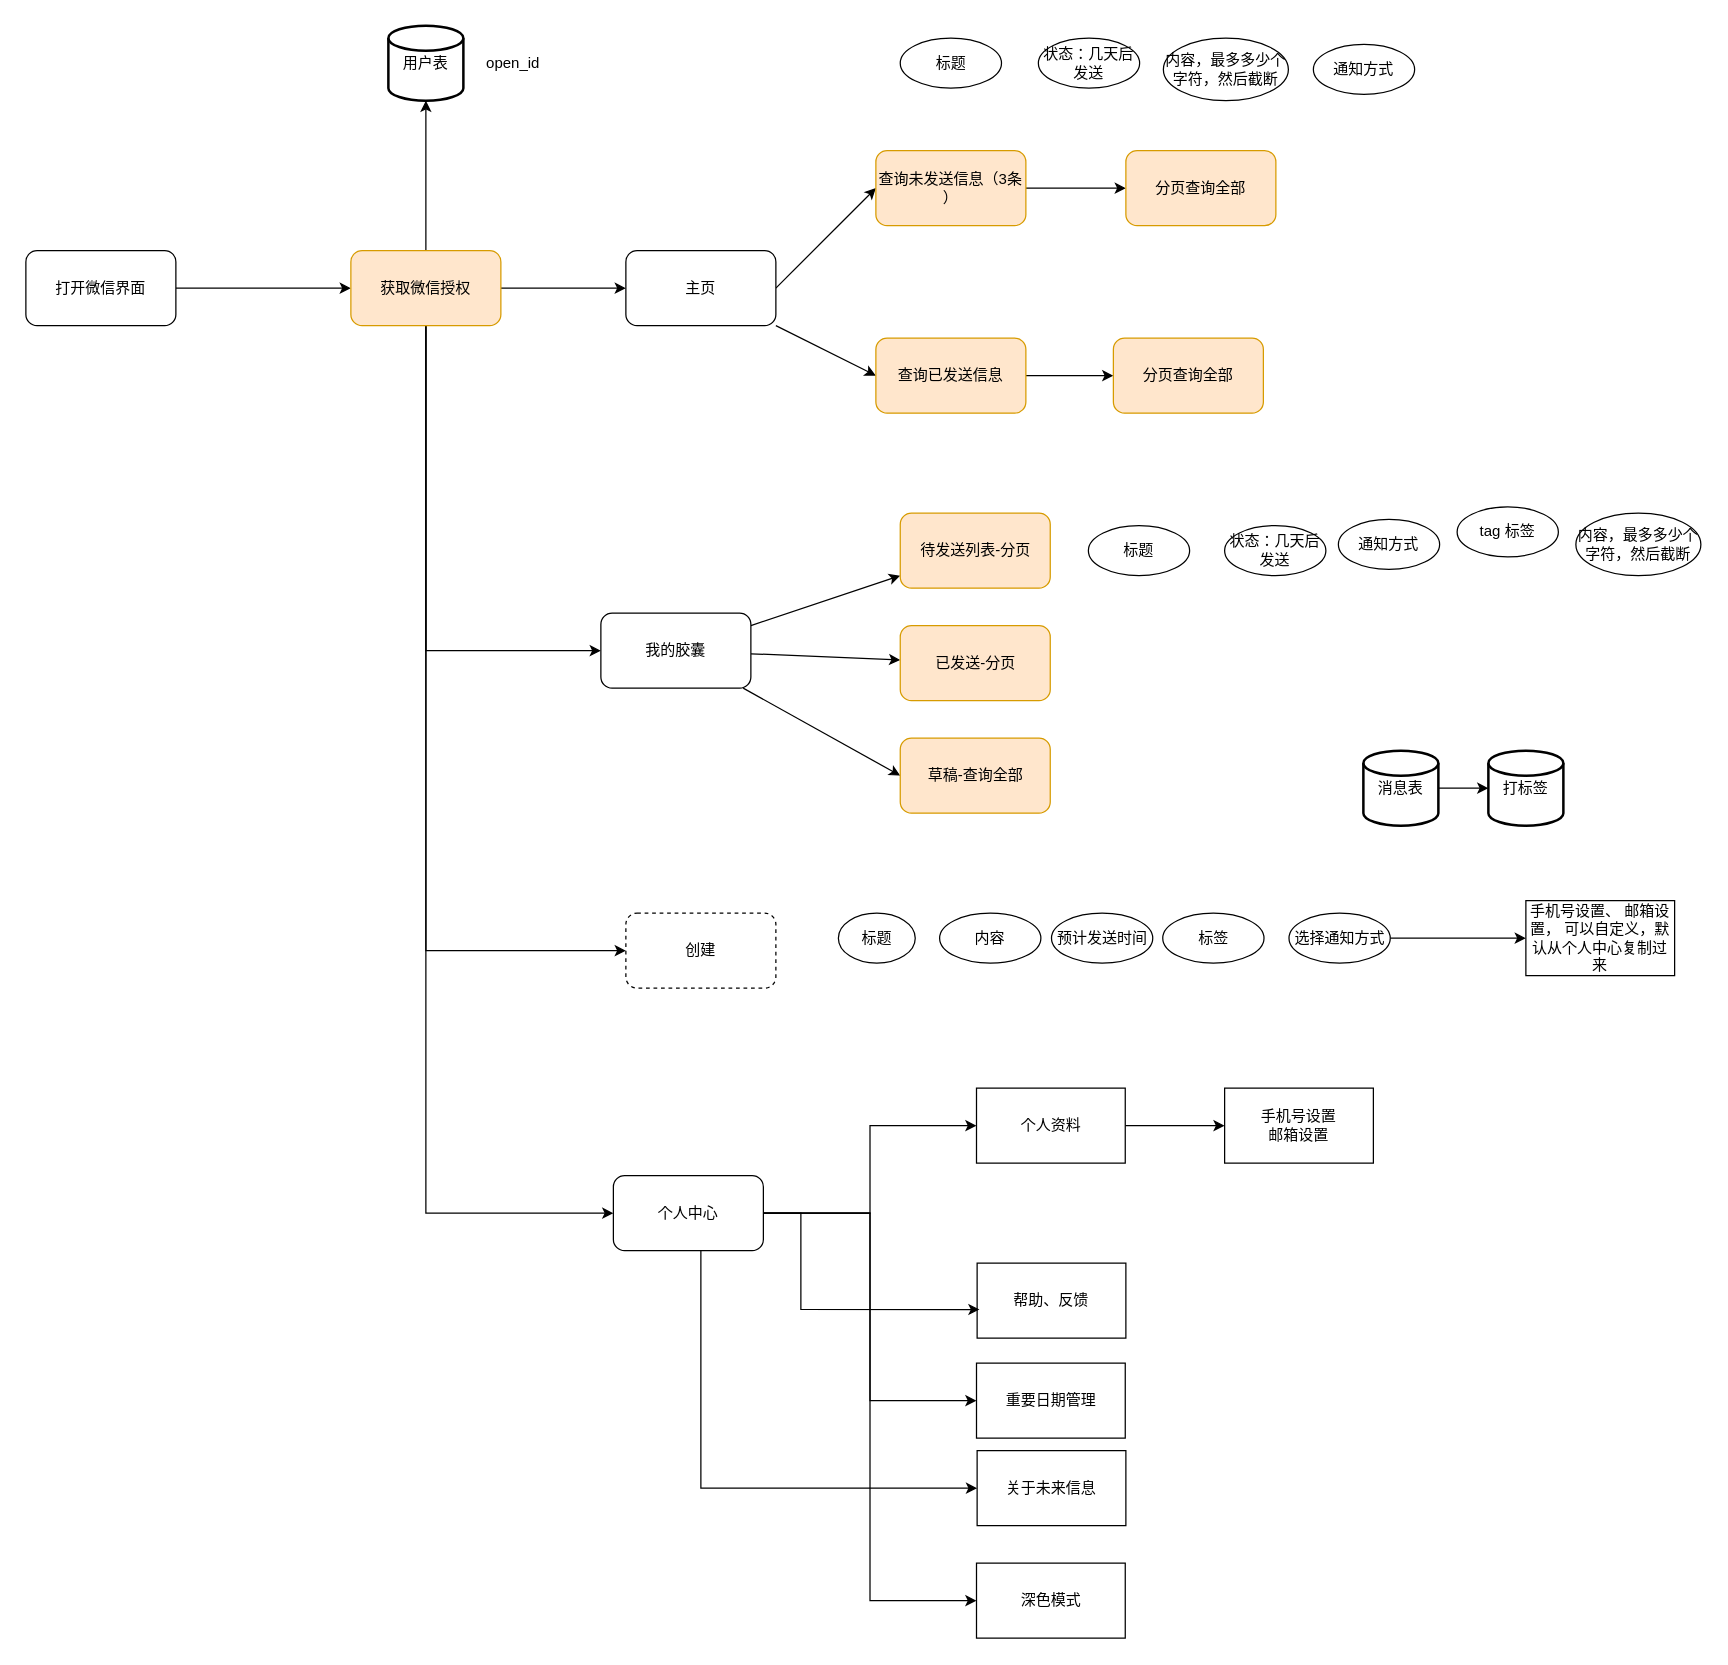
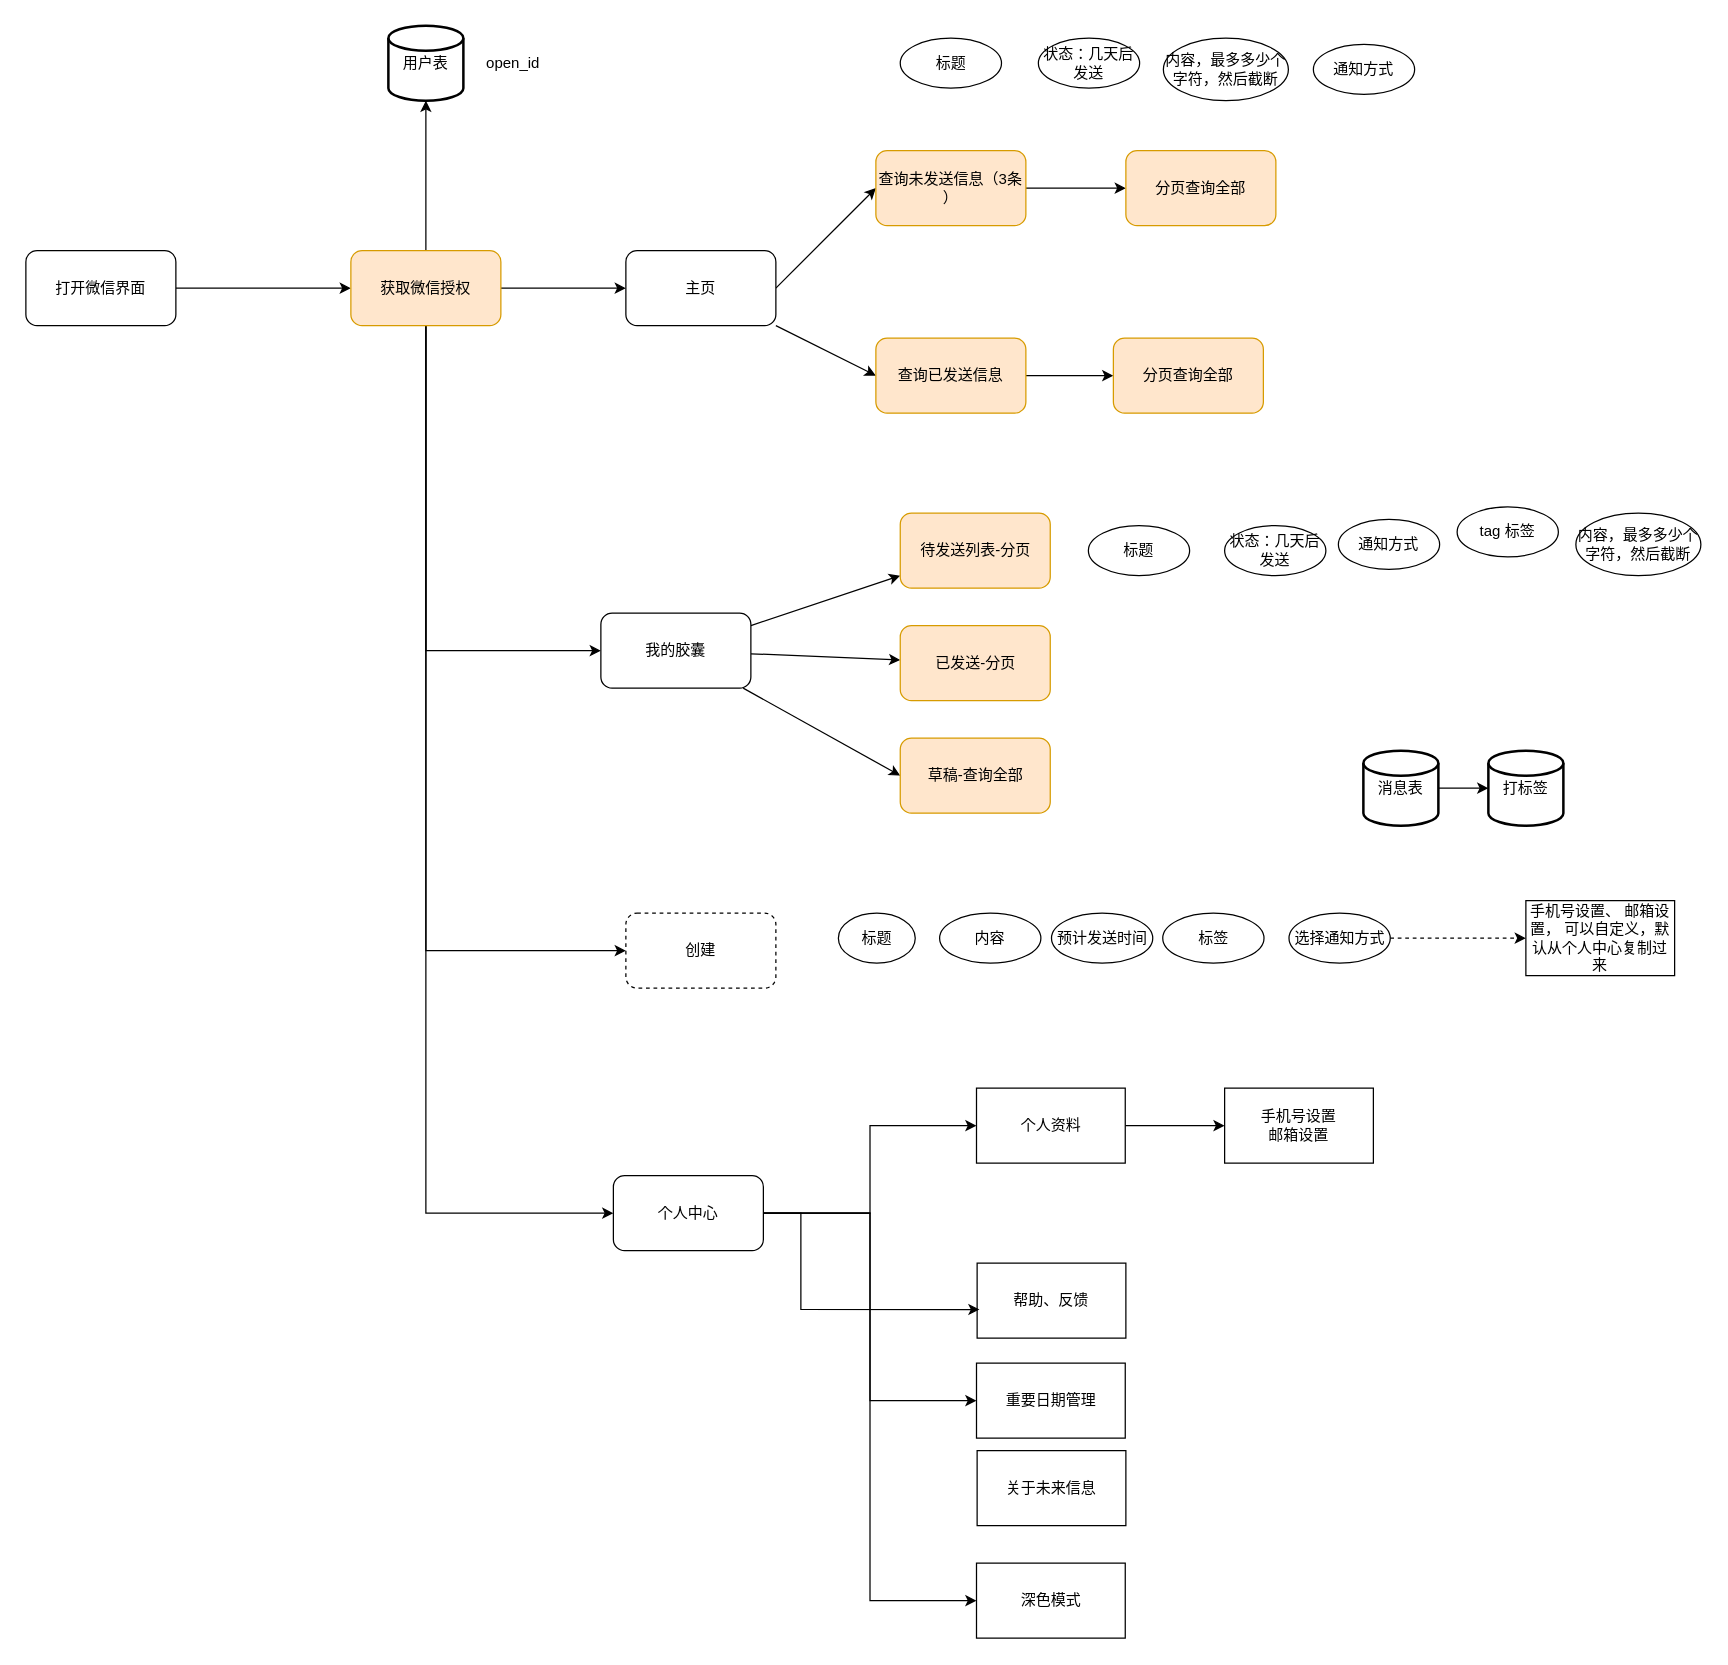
  <mxCell id="0" />
  <mxCell id="1" parent="0" />
  <mxCell id="2" style="edgeStyle=orthogonalEdgeStyle;rounded=0;orthogonalLoop=1;jettySize=auto;html=1;" edge="1" parent="1" source="3" target="9"><mxGeometry relative="1" as="geometry" /></mxCell>
  <mxCell id="3" value="打开微信界面" style="rounded=1;whiteSpace=wrap;html=1;" vertex="1" parent="1"><mxGeometry x="20" y="200" width="120" height="60" as="geometry" /></mxCell>
  <mxCell id="4" style="rounded=0;orthogonalLoop=1;jettySize=auto;html=1;exitX=0.5;exitY=0;exitDx=0;exitDy=0;" edge="1" parent="1" source="9" target="10"><mxGeometry relative="1" as="geometry" /></mxCell>
  <mxCell id="5" style="rounded=0;orthogonalLoop=1;jettySize=auto;html=1;entryX=0;entryY=0.5;entryDx=0;entryDy=0;" edge="1" parent="1" source="9" target="17"><mxGeometry relative="1" as="geometry" /></mxCell>
  <mxCell id="6" style="edgeStyle=orthogonalEdgeStyle;rounded=0;orthogonalLoop=1;jettySize=auto;html=1;exitX=0.5;exitY=1;exitDx=0;exitDy=0;entryX=0;entryY=0.5;entryDx=0;entryDy=0;" edge="1" parent="1" source="9" target="31"><mxGeometry relative="1" as="geometry" /></mxCell>
  <mxCell id="7" style="rounded=0;orthogonalLoop=1;jettySize=auto;html=1;entryX=0;entryY=0.5;entryDx=0;entryDy=0;" edge="1" parent="1" source="9" target="40"><mxGeometry relative="1" as="geometry"><Array as="points"><mxPoint x="340" y="760" /></Array></mxGeometry></mxCell>
  <mxCell id="8" style="edgeStyle=orthogonalEdgeStyle;rounded=0;orthogonalLoop=1;jettySize=auto;html=1;entryX=0;entryY=0.5;entryDx=0;entryDy=0;" edge="1" parent="1" source="9" target="53"><mxGeometry relative="1" as="geometry"><Array as="points"><mxPoint x="340" y="970" /></Array></mxGeometry></mxCell>
  <mxCell id="9" value="获取微信授权" style="rounded=1;whiteSpace=wrap;html=1;fillColor=#ffe6cc;strokeColor=#d79b00;" vertex="1" parent="1"><mxGeometry x="280" y="200" width="120" height="60" as="geometry" /></mxCell>
  <mxCell id="10" value="用户表" style="strokeWidth=2;html=1;shape=mxgraph.flowchart.database;whiteSpace=wrap;" vertex="1" parent="1"><mxGeometry x="310" y="20" width="60" height="60" as="geometry" /></mxCell>
  <mxCell id="11" value="open_id" style="text;html=1;align=center;verticalAlign=middle;whiteSpace=wrap;rounded=0;" vertex="1" parent="1"><mxGeometry x="380" y="35" width="60" height="30" as="geometry" /></mxCell>
  <mxCell id="12" style="rounded=0;orthogonalLoop=1;jettySize=auto;html=1;" edge="1" parent="1" source="13" target="14"><mxGeometry relative="1" as="geometry" /></mxCell>
  <mxCell id="13" value="消息表" style="strokeWidth=2;html=1;shape=mxgraph.flowchart.database;whiteSpace=wrap;" vertex="1" parent="1"><mxGeometry x="1090" y="600" width="60" height="60" as="geometry" /></mxCell>
  <mxCell id="14" value="打标签" style="strokeWidth=2;html=1;shape=mxgraph.flowchart.database;whiteSpace=wrap;" vertex="1" parent="1"><mxGeometry x="1190" y="600" width="60" height="60" as="geometry" /></mxCell>
  <mxCell id="15" style="rounded=0;orthogonalLoop=1;jettySize=auto;html=1;exitX=1;exitY=0.5;exitDx=0;exitDy=0;entryX=0;entryY=0.5;entryDx=0;entryDy=0;" edge="1" parent="1" source="17" target="19"><mxGeometry relative="1" as="geometry" /></mxCell>
  <mxCell id="16" style="rounded=0;orthogonalLoop=1;jettySize=auto;html=1;entryX=0;entryY=0.5;entryDx=0;entryDy=0;" edge="1" parent="1" source="17" target="21"><mxGeometry relative="1" as="geometry" /></mxCell>
  <mxCell id="17" value="主页" style="rounded=1;whiteSpace=wrap;html=1;" vertex="1" parent="1"><mxGeometry x="500" y="200" width="120" height="60" as="geometry" /></mxCell>
  <mxCell id="18" value="" style="edgeStyle=orthogonalEdgeStyle;rounded=0;orthogonalLoop=1;jettySize=auto;html=1;" edge="1" parent="1" source="19" target="26"><mxGeometry relative="1" as="geometry" /></mxCell>
  <mxCell id="19" value="查询未发送信息（3条 ）" style="rounded=1;whiteSpace=wrap;html=1;fillColor=#ffe6cc;strokeColor=#d79b00;" vertex="1" parent="1"><mxGeometry x="700" y="120" width="120" height="60" as="geometry" /></mxCell>
  <mxCell id="20" value="" style="edgeStyle=orthogonalEdgeStyle;rounded=0;orthogonalLoop=1;jettySize=auto;html=1;" edge="1" parent="1" source="21" target="27"><mxGeometry relative="1" as="geometry" /></mxCell>
  <mxCell id="21" value="查询已发送信息" style="rounded=1;whiteSpace=wrap;html=1;fillColor=#ffe6cc;strokeColor=#d79b00;" vertex="1" parent="1"><mxGeometry x="700" y="270" width="120" height="60" as="geometry" /></mxCell>
  <mxCell id="22" value="标题" style="ellipse;whiteSpace=wrap;html=1;" vertex="1" parent="1"><mxGeometry x="719.5" y="30" width="81" height="40" as="geometry" /></mxCell>
  <mxCell id="23" value="状态：几天后发送" style="ellipse;whiteSpace=wrap;html=1;" vertex="1" parent="1"><mxGeometry x="830" y="30" width="81" height="40" as="geometry" /></mxCell>
  <mxCell id="24" value="内容，最多多少个字符，然后截断" style="ellipse;whiteSpace=wrap;html=1;" vertex="1" parent="1"><mxGeometry x="930" y="30" width="100" height="50" as="geometry" /></mxCell>
  <mxCell id="25" value="通知方式" style="ellipse;whiteSpace=wrap;html=1;" vertex="1" parent="1"><mxGeometry x="1050" y="35" width="81" height="40" as="geometry" /></mxCell>
  <mxCell id="26" value="分页查询全部" style="whiteSpace=wrap;html=1;rounded=1;fillColor=#ffe6cc;strokeColor=#d79b00;" vertex="1" parent="1"><mxGeometry x="900" y="120" width="120" height="60" as="geometry" /></mxCell>
  <mxCell id="27" value="分页查询全部" style="whiteSpace=wrap;html=1;rounded=1;fillColor=#ffe6cc;strokeColor=#d79b00;" vertex="1" parent="1"><mxGeometry x="890" y="270" width="120" height="60" as="geometry" /></mxCell>
  <mxCell id="28" value="" style="rounded=0;orthogonalLoop=1;jettySize=auto;html=1;" edge="1" parent="1" source="31" target="32"><mxGeometry relative="1" as="geometry" /></mxCell>
  <mxCell id="29" style="rounded=0;orthogonalLoop=1;jettySize=auto;html=1;" edge="1" parent="1" source="31" target="33"><mxGeometry relative="1" as="geometry" /></mxCell>
  <mxCell id="30" style="rounded=0;orthogonalLoop=1;jettySize=auto;html=1;entryX=0;entryY=0.5;entryDx=0;entryDy=0;" edge="1" parent="1" source="31" target="34"><mxGeometry relative="1" as="geometry" /></mxCell>
  <mxCell id="31" value="我的胶囊" style="rounded=1;whiteSpace=wrap;html=1;" vertex="1" parent="1"><mxGeometry x="480" y="490" width="120" height="60" as="geometry" /></mxCell>
  <mxCell id="32" value="待发送列表-分页" style="whiteSpace=wrap;html=1;rounded=1;fillColor=#ffe6cc;strokeColor=#d79b00;" vertex="1" parent="1"><mxGeometry x="719.5" y="410" width="120" height="60" as="geometry" /></mxCell>
  <mxCell id="33" value="已发送-分页" style="whiteSpace=wrap;html=1;rounded=1;fillColor=#ffe6cc;strokeColor=#d79b00;" vertex="1" parent="1"><mxGeometry x="719.5" y="500" width="120" height="60" as="geometry" /></mxCell>
  <mxCell id="34" value="草稿-查询全部" style="whiteSpace=wrap;html=1;rounded=1;fillColor=#ffe6cc;strokeColor=#d79b00;" vertex="1" parent="1"><mxGeometry x="719.5" y="590" width="120" height="60" as="geometry" /></mxCell>
  <mxCell id="35" value="标题" style="ellipse;whiteSpace=wrap;html=1;" vertex="1" parent="1"><mxGeometry x="670" y="730" width="61.5" height="40" as="geometry" /></mxCell>
  <mxCell id="36" value="状态：几天后发送" style="ellipse;whiteSpace=wrap;html=1;" vertex="1" parent="1"><mxGeometry x="979" y="420" width="81" height="40" as="geometry" /></mxCell>
  <mxCell id="37" value="内容，最多多少个字符，然后截断" style="ellipse;whiteSpace=wrap;html=1;" vertex="1" parent="1"><mxGeometry x="1260" y="410" width="100" height="50" as="geometry" /></mxCell>
  <mxCell id="38" value="tag 标签" style="ellipse;whiteSpace=wrap;html=1;" vertex="1" parent="1"><mxGeometry x="1165" y="405" width="81" height="40" as="geometry" /></mxCell>
  <mxCell id="39" value="通知方式" style="ellipse;whiteSpace=wrap;html=1;" vertex="1" parent="1"><mxGeometry x="1070" y="415" width="81" height="40" as="geometry" /></mxCell>
  <mxCell id="40" value="创建" style="rounded=1;whiteSpace=wrap;html=1;dashed=1;" vertex="1" parent="1"><mxGeometry x="500" y="730" width="120" height="60" as="geometry" /></mxCell>
  <mxCell id="41" value="标题" style="ellipse;whiteSpace=wrap;html=1;" vertex="1" parent="1"><mxGeometry x="870" y="420" width="81" height="40" as="geometry" /></mxCell>
  <mxCell id="42" value="内容" style="ellipse;whiteSpace=wrap;html=1;" vertex="1" parent="1"><mxGeometry x="751" y="730" width="81" height="40" as="geometry" /></mxCell>
  <mxCell id="43" value="预计发送时间" style="ellipse;whiteSpace=wrap;html=1;" vertex="1" parent="1"><mxGeometry x="840.5" y="730" width="81" height="40" as="geometry" /></mxCell>
  <mxCell id="44" value="标签" style="ellipse;whiteSpace=wrap;html=1;" vertex="1" parent="1"><mxGeometry x="929.5" y="730" width="81" height="40" as="geometry" /></mxCell>
- <mxCell id="45" value="" style="edgeStyle=orthogonalEdgeStyle;rounded=0;orthogonalLoop=1;jettySize=auto;html=1;" edge="1" parent="1" source="46" target="47"><mxGeometry relative="1" as="geometry" /></mxCell>
+ <mxCell id="45" value="" style="edgeStyle=orthogonalEdgeStyle;rounded=0;orthogonalLoop=1;jettySize=auto;html=1;dashed=1;" edge="1" parent="1" source="46" target="47"><mxGeometry relative="1" as="geometry" /></mxCell>
  <mxCell id="46" value="选择通知方式" style="ellipse;whiteSpace=wrap;html=1;" vertex="1" parent="1"><mxGeometry x="1030.5" y="730" width="81" height="40" as="geometry" /></mxCell>
  <mxCell id="47" value="手机号设置、 邮箱设置， 可以自定义，默认从个人中心复制过来" style="whiteSpace=wrap;html=1;" vertex="1" parent="1"><mxGeometry x="1220" y="720" width="119" height="60" as="geometry" /></mxCell>
  <mxCell id="48" value="手机号设置&lt;div&gt;邮箱设置&lt;/div&gt;" style="whiteSpace=wrap;html=1;" vertex="1" parent="1"><mxGeometry x="979" y="870" width="119" height="60" as="geometry" /></mxCell>
- <mxCell id="49" style="edgeStyle=orthogonalEdgeStyle;rounded=0;orthogonalLoop=1;jettySize=auto;html=1;entryX=0;entryY=0.5;entryDx=0;entryDy=0;" edge="1" parent="1" source="53" target="55"><mxGeometry relative="1" as="geometry"><Array as="points"><mxPoint x="560" y="1190" /></Array></mxGeometry></mxCell>
  <mxCell id="50" style="edgeStyle=orthogonalEdgeStyle;rounded=0;orthogonalLoop=1;jettySize=auto;html=1;entryX=0;entryY=0.5;entryDx=0;entryDy=0;" edge="1" parent="1" source="53" target="58"><mxGeometry relative="1" as="geometry" /></mxCell>
  <mxCell id="51" style="edgeStyle=orthogonalEdgeStyle;rounded=0;orthogonalLoop=1;jettySize=auto;html=1;entryX=0;entryY=0.5;entryDx=0;entryDy=0;" edge="1" parent="1" source="53" target="59"><mxGeometry relative="1" as="geometry" /></mxCell>
  <mxCell id="52" style="edgeStyle=orthogonalEdgeStyle;rounded=0;orthogonalLoop=1;jettySize=auto;html=1;entryX=0;entryY=0.5;entryDx=0;entryDy=0;" edge="1" parent="1" source="53" target="60"><mxGeometry relative="1" as="geometry" /></mxCell>
  <mxCell id="53" value="个人中心" style="rounded=1;whiteSpace=wrap;html=1;" vertex="1" parent="1"><mxGeometry x="490" y="940" width="120" height="60" as="geometry" /></mxCell>
  <mxCell id="54" value="帮助、反馈" style="whiteSpace=wrap;html=1;" vertex="1" parent="1"><mxGeometry x="781" y="1010" width="119" height="60" as="geometry" /></mxCell>
  <mxCell id="55" value="关于未来信息" style="whiteSpace=wrap;html=1;" vertex="1" parent="1"><mxGeometry x="781" y="1160" width="119" height="60" as="geometry" /></mxCell>
  <mxCell id="56" style="edgeStyle=orthogonalEdgeStyle;rounded=0;orthogonalLoop=1;jettySize=auto;html=1;entryX=0.016;entryY=0.619;entryDx=0;entryDy=0;entryPerimeter=0;" edge="1" parent="1" source="53" target="54"><mxGeometry relative="1" as="geometry"><Array as="points"><mxPoint x="640" y="970" /><mxPoint x="640" y="1047" /></Array></mxGeometry></mxCell>
  <mxCell id="57" style="edgeStyle=orthogonalEdgeStyle;rounded=0;orthogonalLoop=1;jettySize=auto;html=1;entryX=0;entryY=0.5;entryDx=0;entryDy=0;" edge="1" parent="1" source="58" target="48"><mxGeometry relative="1" as="geometry" /></mxCell>
  <mxCell id="58" value="个人资料" style="whiteSpace=wrap;html=1;" vertex="1" parent="1"><mxGeometry x="780.5" y="870" width="119" height="60" as="geometry" /></mxCell>
  <mxCell id="59" value="重要日期管理" style="whiteSpace=wrap;html=1;" vertex="1" parent="1"><mxGeometry x="780.5" y="1090" width="119" height="60" as="geometry" /></mxCell>
  <mxCell id="60" value="深色模式" style="whiteSpace=wrap;html=1;" vertex="1" parent="1"><mxGeometry x="780.5" y="1250" width="119" height="60" as="geometry" /></mxCell>
